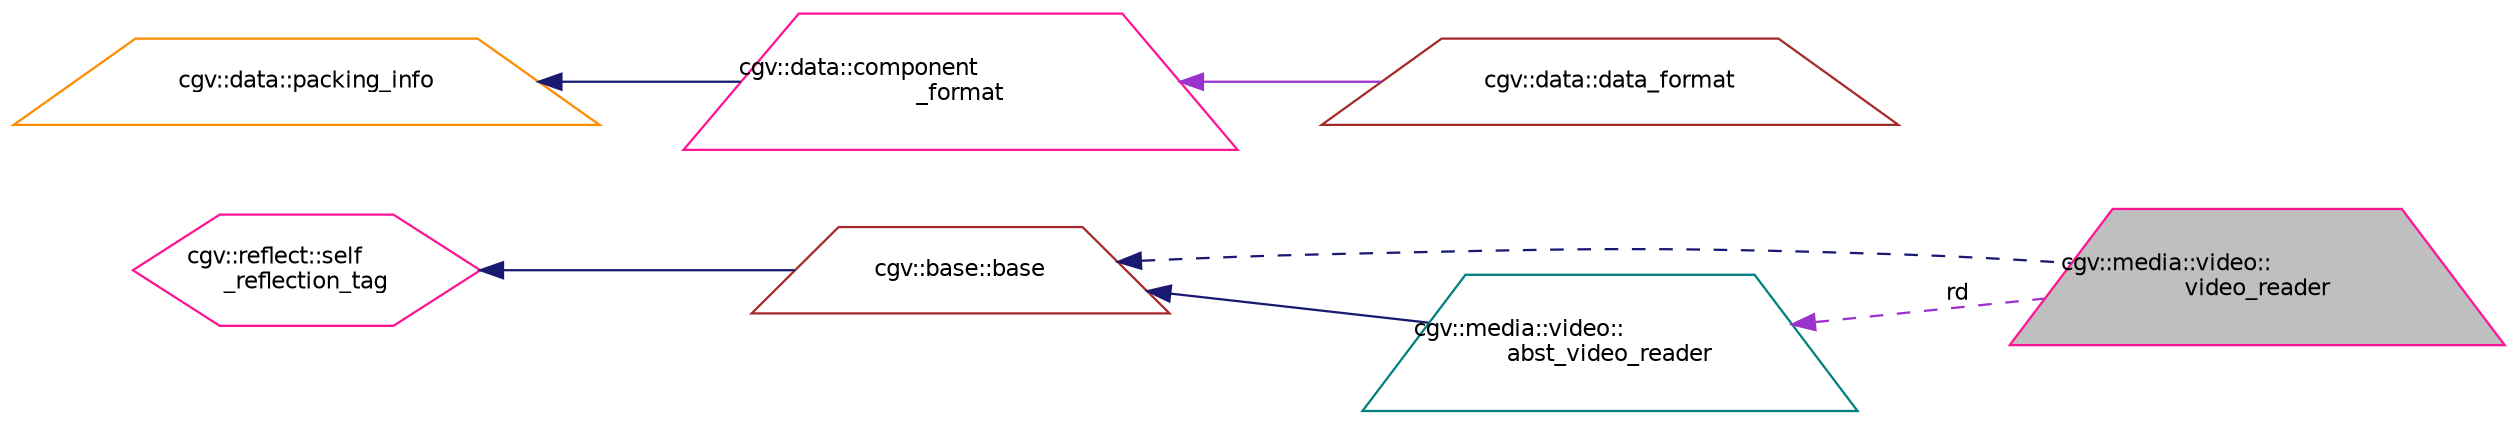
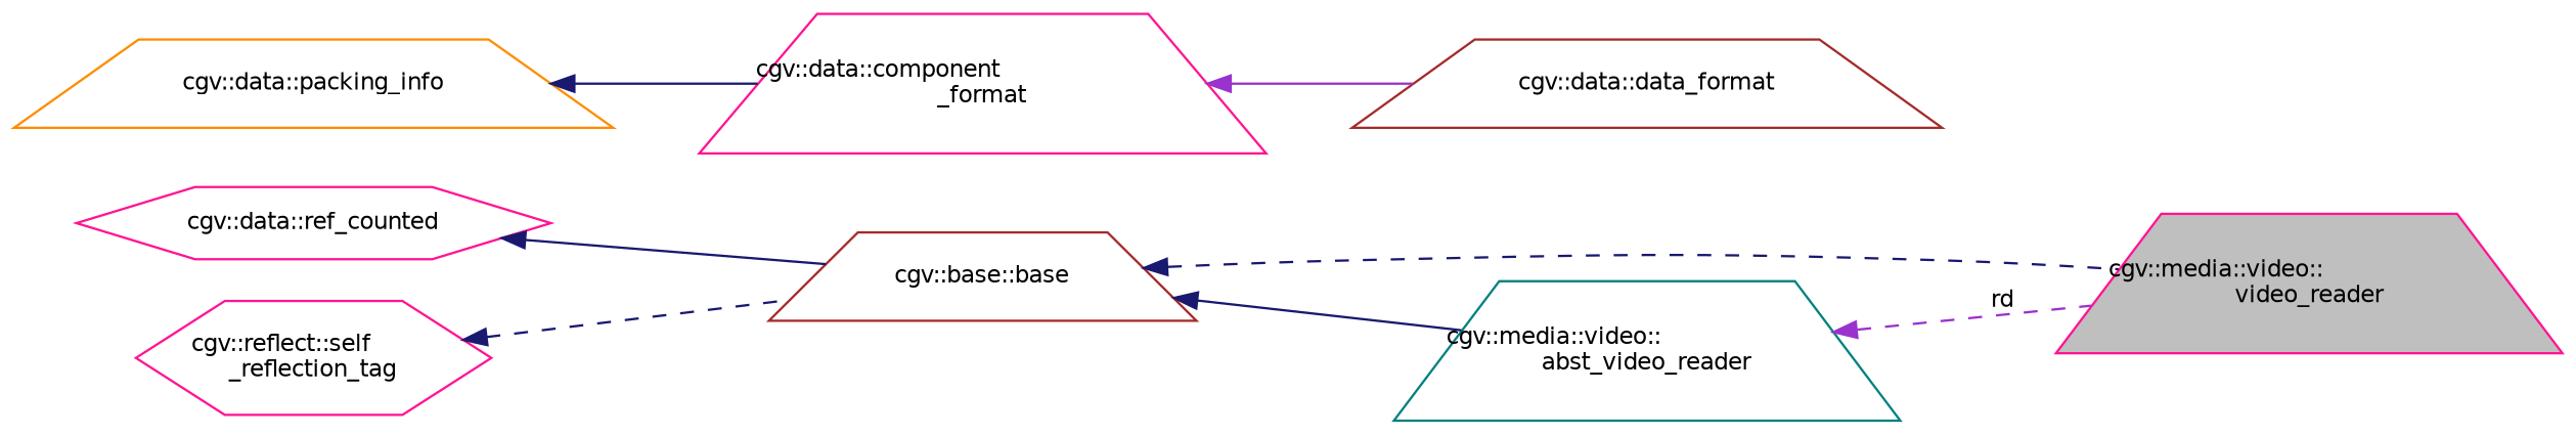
  digraph {
    rankdir=LR
    node [color=deeppink fontname=Helvetica fontsize=10 shape=trapezium]
    edge [color=midnightblue dir=back fontname=Helvetica fontsize=10 labelfontname=Helvetica labelfontsize=10 style=solid]
    n1 [fillcolor=grey75 fontcolor=black height=0.2 label="cgv::media::video::\lvideo_reader" style=filled width=0.4]
    n2 [color=brown height=0.2 label="cgv::base::base" width=0.4]
    n3 [color=teal height=0.2 label="cgv::media::video::\labst_video_reader" width=0.4]
+   n4 [height=0.2 label="cgv::data::ref_counted" shape=hexagon width=0.4]
    n5 [height=0.2 label="cgv::reflect::self\l_reflection_tag" shape=hexagon width=0.4]
    n6 [color=brown height=0.2 label="cgv::data::data_format" width=0.4]
    n7 [height=0.2 label="cgv::data::component\l_format" width=0.4]
    n8 [color=darkorange height=0.2 label="cgv::data::packing_info" width=0.4]
    n2 -> n1 [style=dashed]
    n2 -> n3
    n3 -> n1 [color=darkorchid3 label=" rd" style=dashed]
-   n5 -> n2
+   n4 -> n2
+   n5 -> n2 [style=dashed]
    n7 -> n6 [color=darkorchid3]
    n8 -> n7
  }
